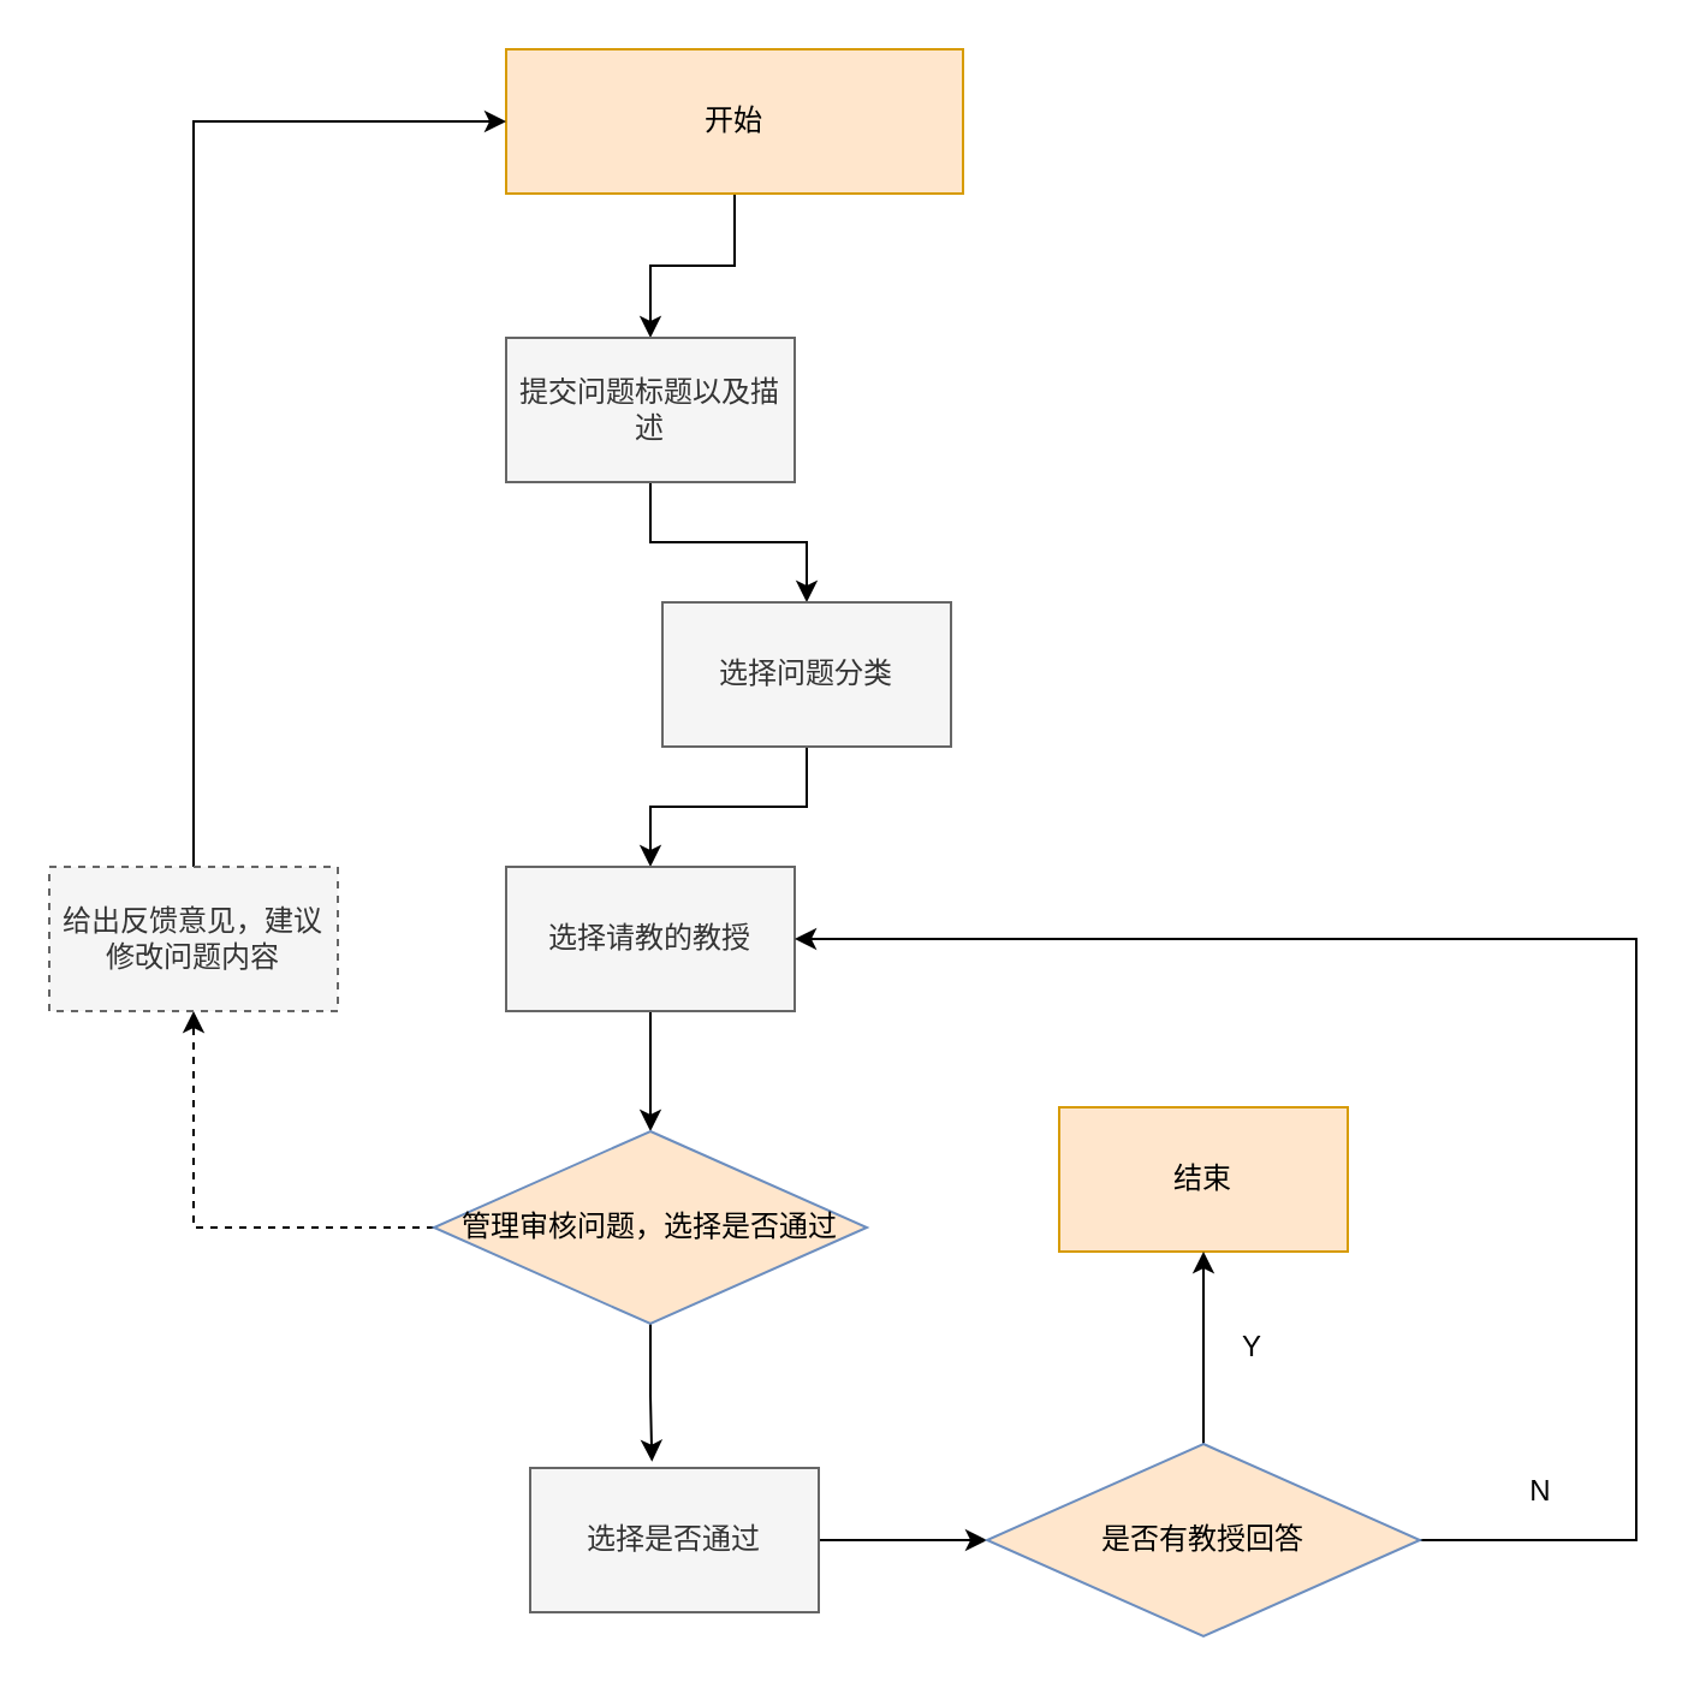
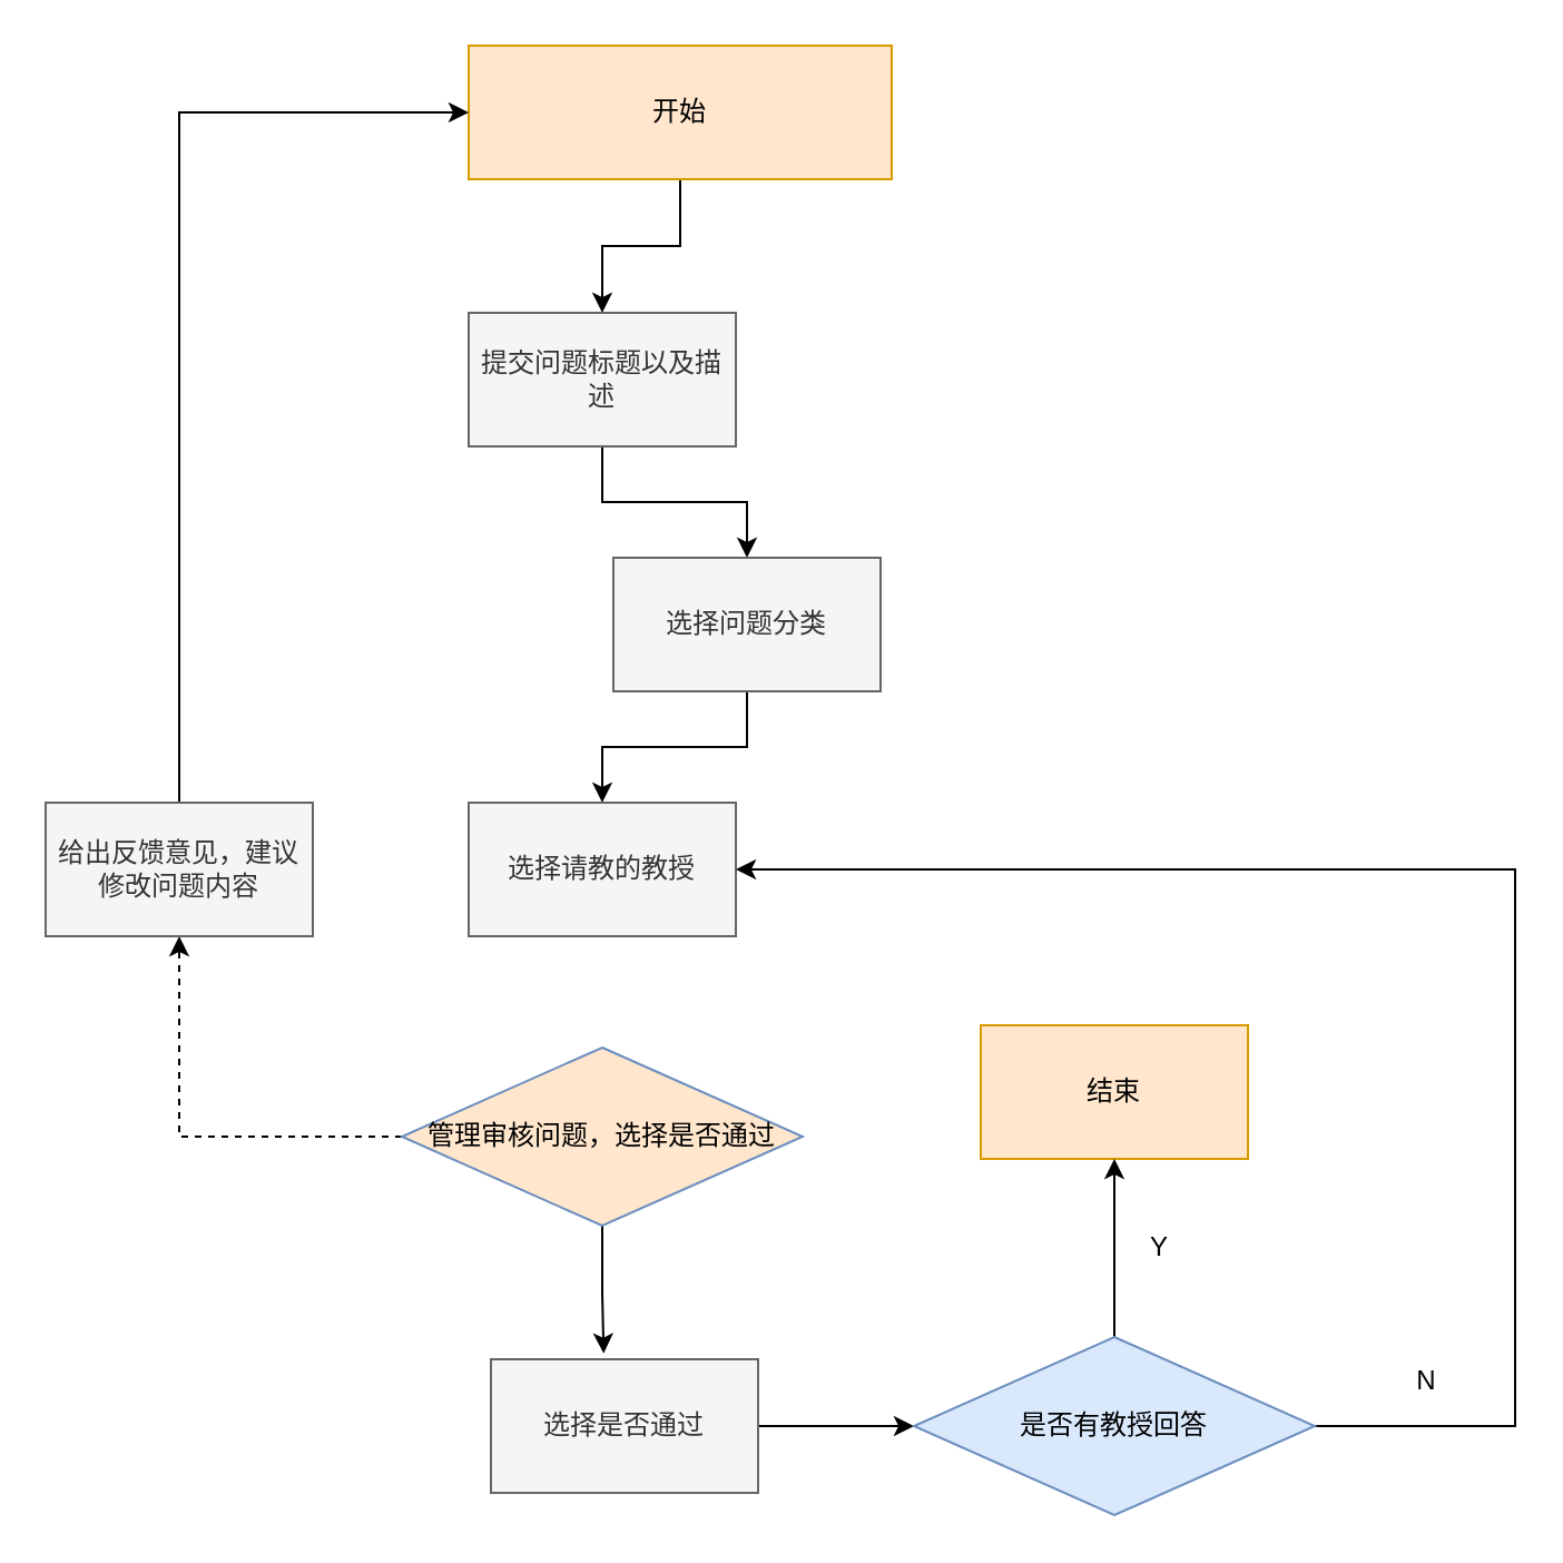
  <mxCell id="0" />
  <mxCell id="1" parent="0" />
  <mxCell id="2" style="edgeStyle=orthogonalEdgeStyle;rounded=0;orthogonalLoop=1;jettySize=auto;html=1;entryX=0.5;entryY=0;entryDx=0;entryDy=0;" edge="1" parent="1" source="3" target="5"><mxGeometry relative="1" as="geometry" /></mxCell>
  <mxCell id="3" value="开始" style="rounded=0;whiteSpace=wrap;html=1;fillColor=#ffe6cc;strokeColor=#d79b00;" vertex="1" parent="1"><mxGeometry x="210" y="20" width="190" height="60" as="geometry" /></mxCell>
  <mxCell id="4" style="edgeStyle=orthogonalEdgeStyle;rounded=0;orthogonalLoop=1;jettySize=auto;html=1;entryX=0.5;entryY=0;entryDx=0;entryDy=0;" edge="1" parent="1" source="5" target="7"><mxGeometry relative="1" as="geometry" /></mxCell>
  <mxCell id="5" value="提交问题标题以及描述" style="rounded=0;whiteSpace=wrap;html=1;fillColor=#f5f5f5;fontColor=#333333;strokeColor=#666666;" vertex="1" parent="1"><mxGeometry x="210" y="140" width="120" height="60" as="geometry" /></mxCell>
  <mxCell id="6" style="edgeStyle=orthogonalEdgeStyle;rounded=0;orthogonalLoop=1;jettySize=auto;html=1;entryX=0.5;entryY=0;entryDx=0;entryDy=0;" edge="1" parent="1" source="7" target="9"><mxGeometry relative="1" as="geometry" /></mxCell>
  <mxCell id="7" value="选择问题分类" style="rounded=0;whiteSpace=wrap;html=1;fillColor=#f5f5f5;fontColor=#333333;strokeColor=#666666;" vertex="1" parent="1"><mxGeometry x="275" y="250" width="120" height="60" as="geometry" /></mxCell>
- <mxCell id="8" style="edgeStyle=orthogonalEdgeStyle;rounded=0;orthogonalLoop=1;jettySize=auto;html=1;entryX=0.5;entryY=0;entryDx=0;entryDy=0;" edge="1" parent="1" source="9" target="18"><mxGeometry relative="1" as="geometry" /></mxCell>
  <mxCell id="9" value="选择请教的教授" style="rounded=0;whiteSpace=wrap;html=1;fillColor=#f5f5f5;fontColor=#333333;strokeColor=#666666;" vertex="1" parent="1"><mxGeometry x="210" y="360" width="120" height="60" as="geometry" /></mxCell>
  <mxCell id="10" style="edgeStyle=orthogonalEdgeStyle;rounded=0;orthogonalLoop=1;jettySize=auto;html=1;" edge="1" parent="1" source="11" target="15"><mxGeometry relative="1" as="geometry"><mxPoint x="410" y="520" as="targetPoint" /></mxGeometry></mxCell>
  <mxCell id="11" value="选择是否通过" style="rounded=0;whiteSpace=wrap;html=1;fillColor=#f5f5f5;strokeColor=#666666;fontColor=#333333;" vertex="1" parent="1"><mxGeometry x="220" y="610" width="120" height="60" as="geometry" /></mxCell>
  <mxCell id="12" value="结束" style="rounded=0;whiteSpace=wrap;html=1;fillColor=#ffe6cc;strokeColor=#d79b00;" vertex="1" parent="1"><mxGeometry x="440" y="460" width="120" height="60" as="geometry" /></mxCell>
  <mxCell id="13" value="" style="edgeStyle=orthogonalEdgeStyle;rounded=0;orthogonalLoop=1;jettySize=auto;html=1;" edge="1" parent="1" source="15" target="12"><mxGeometry relative="1" as="geometry" /></mxCell>
  <mxCell id="14" style="edgeStyle=orthogonalEdgeStyle;rounded=0;orthogonalLoop=1;jettySize=auto;html=1;entryX=1;entryY=0.5;entryDx=0;entryDy=0;" edge="1" parent="1" source="15" target="9"><mxGeometry relative="1" as="geometry"><Array as="points"><mxPoint x="680" y="640" /><mxPoint x="680" y="390" /></Array></mxGeometry></mxCell>
- <mxCell id="15" value="是否有教授回答" style="rhombus;whiteSpace=wrap;html=1;fillColor=#ffe6cc;strokeColor=#6c8ebf;" vertex="1" parent="1"><mxGeometry x="410" y="600" width="180" height="80" as="geometry" /></mxCell>
+ <mxCell id="15" value="是否有教授回答" style="rhombus;whiteSpace=wrap;html=1;fillColor=#dae8fc;strokeColor=#6c8ebf;" vertex="1" parent="1"><mxGeometry x="410" y="600" width="180" height="80" as="geometry" /></mxCell>
  <mxCell id="16" style="edgeStyle=orthogonalEdgeStyle;rounded=0;orthogonalLoop=1;jettySize=auto;html=1;entryX=0.422;entryY=-0.044;entryDx=0;entryDy=0;entryPerimeter=0;" edge="1" parent="1" source="18" target="11"><mxGeometry relative="1" as="geometry" /></mxCell>
  <mxCell id="17" style="edgeStyle=orthogonalEdgeStyle;rounded=0;orthogonalLoop=1;jettySize=auto;html=1;dashed=1;" edge="1" parent="1" source="18" target="20"><mxGeometry relative="1" as="geometry"><mxPoint x="80" y="400" as="targetPoint" /></mxGeometry></mxCell>
  <mxCell id="18" value="管理审核问题，选择是否通过" style="rhombus;whiteSpace=wrap;html=1;fillColor=#ffe6cc;strokeColor=#6c8ebf;" vertex="1" parent="1"><mxGeometry x="180" y="470" width="180" height="80" as="geometry" /></mxCell>
  <mxCell id="19" style="edgeStyle=orthogonalEdgeStyle;rounded=0;orthogonalLoop=1;jettySize=auto;html=1;entryX=0;entryY=0.5;entryDx=0;entryDy=0;" edge="1" parent="1" source="20" target="3"><mxGeometry relative="1" as="geometry"><Array as="points"><mxPoint x="80" y="50" /></Array></mxGeometry></mxCell>
- <mxCell id="20" value="给出反馈意见，建议修改问题内容" style="rounded=0;whiteSpace=wrap;html=1;fillColor=#f5f5f5;fontColor=#333333;strokeColor=#666666;dashed=1;" vertex="1" parent="1"><mxGeometry x="20" y="360" width="120" height="60" as="geometry" /></mxCell>
+ <mxCell id="20" value="给出反馈意见，建议修改问题内容" style="rounded=0;whiteSpace=wrap;html=1;fillColor=#f5f5f5;fontColor=#333333;strokeColor=#666666;" vertex="1" parent="1"><mxGeometry x="20" y="360" width="120" height="60" as="geometry" /></mxCell>
  <mxCell id="21" value="Y" style="text;html=1;align=center;verticalAlign=middle;resizable=0;points=[];autosize=1;strokeColor=none;fillColor=none;" vertex="1" parent="1"><mxGeometry x="505" y="545" width="30" height="30" as="geometry" /></mxCell>
  <mxCell id="22" value="N" style="text;html=1;align=center;verticalAlign=middle;resizable=0;points=[];autosize=1;strokeColor=none;fillColor=none;" vertex="1" parent="1"><mxGeometry x="625" y="605" width="30" height="30" as="geometry" /></mxCell>
